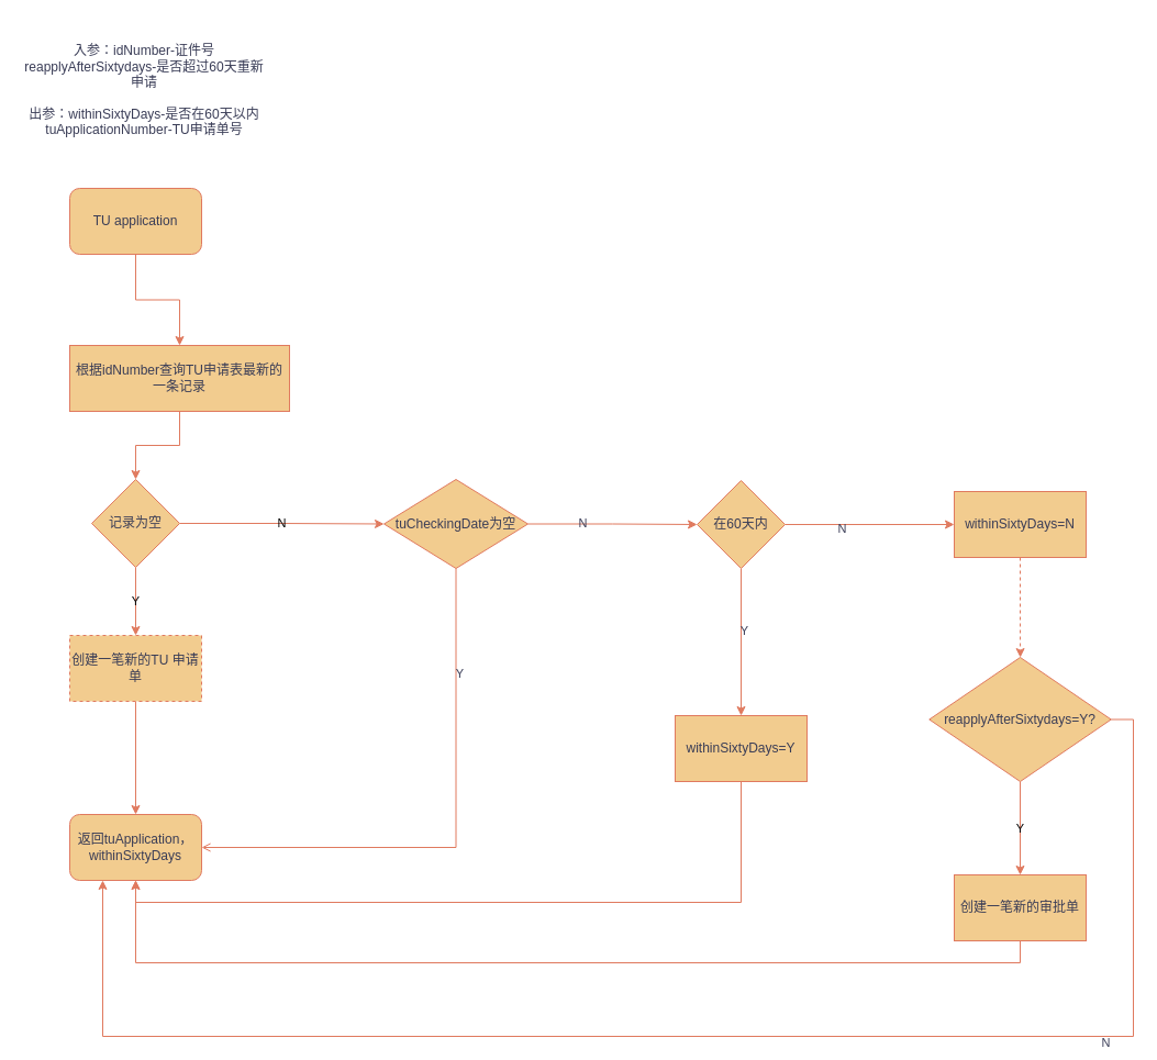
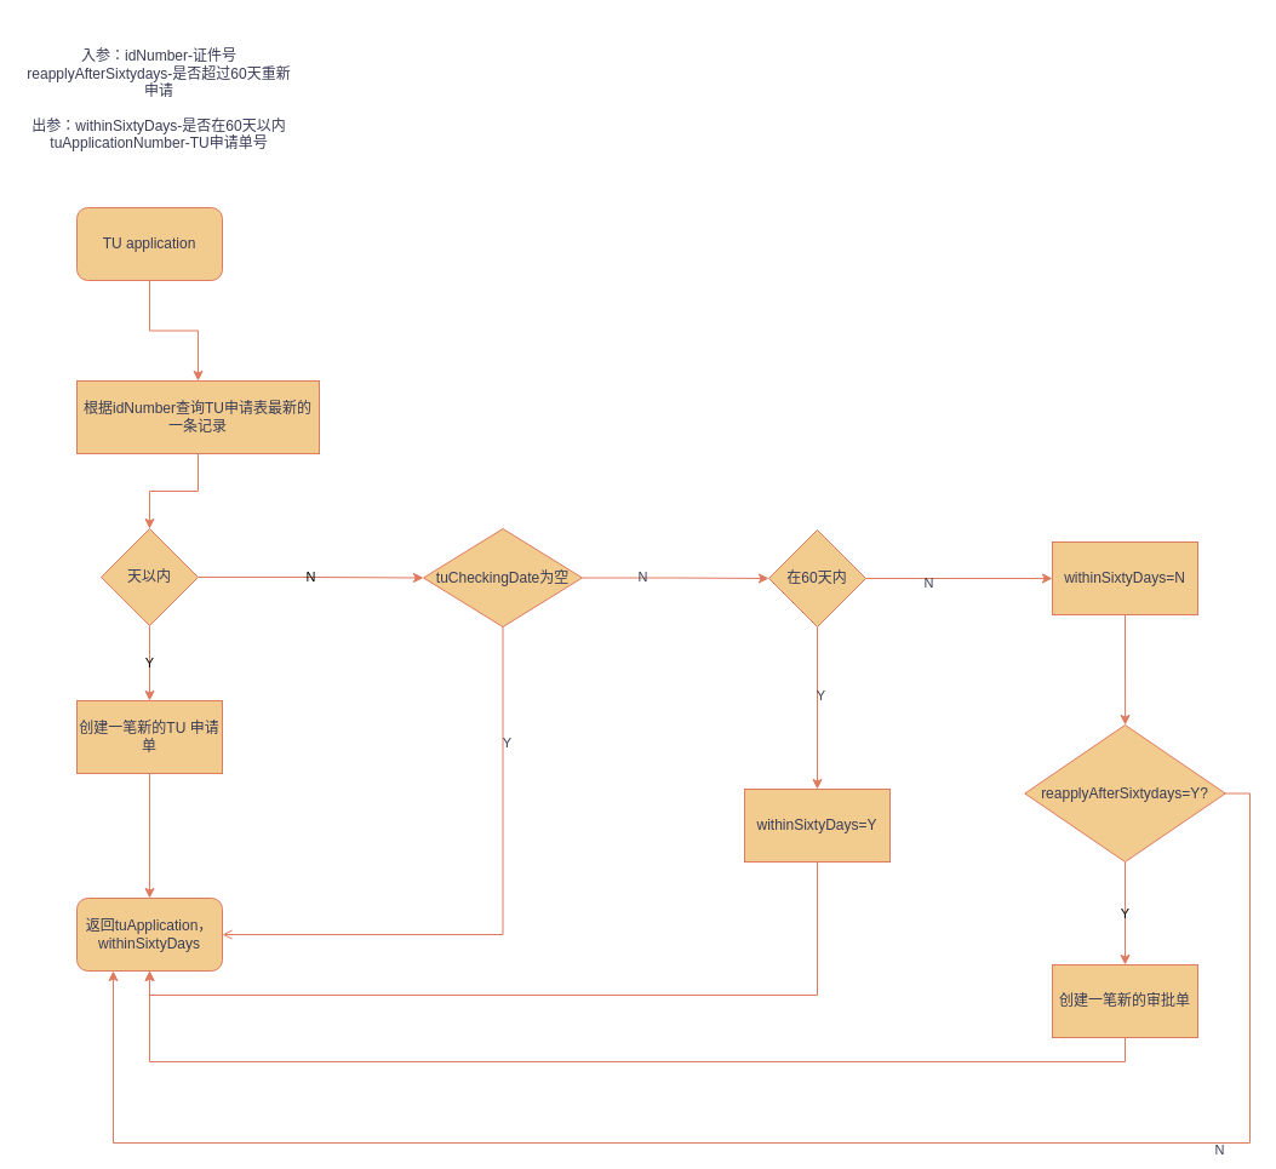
  <mxCell id="0" />
  <mxCell id="1" parent="0" />
  <mxCell id="2" style="edgeStyle=orthogonalEdgeStyle;rounded=0;orthogonalLoop=1;jettySize=auto;html=1;exitX=0.5;exitY=1;exitDx=0;exitDy=0;labelBackgroundColor=none;strokeColor=#E07A5F;fontColor=default;" edge="1" parent="1" source="3" target="6"><mxGeometry relative="1" as="geometry" /></mxCell>
  <mxCell id="3" value="TU application" style="rounded=1;whiteSpace=wrap;html=1;labelBackgroundColor=none;fillColor=#F2CC8F;strokeColor=#E07A5F;fontColor=#393C56;" vertex="1" parent="1"><mxGeometry x="63" y="171" width="120" height="60" as="geometry" /></mxCell>
  <mxCell id="4" value="入参：idNumber-证件号&lt;br&gt;reapplyAfterSixtydays-是否超过60天重新申请&lt;br&gt;&lt;br&gt;出参：withinSixtyDays-是否在60天以内&lt;br&gt;tuApplicationNumber-TU申请单号" style="text;html=1;strokeColor=none;fillColor=none;align=center;verticalAlign=middle;whiteSpace=wrap;rounded=0;labelBackgroundColor=none;fontColor=#393C56;" vertex="1" parent="1"><mxGeometry x="20" y="20" width="222" height="123" as="geometry" /></mxCell>
  <mxCell id="5" style="edgeStyle=orthogonalEdgeStyle;rounded=0;orthogonalLoop=1;jettySize=auto;html=1;exitX=0.5;exitY=1;exitDx=0;exitDy=0;labelBackgroundColor=none;strokeColor=#E07A5F;fontColor=default;" edge="1" parent="1" source="6" target="9"><mxGeometry relative="1" as="geometry" /></mxCell>
  <mxCell id="6" value="根据idNumber查询TU申请表最新的一条记录" style="rounded=0;whiteSpace=wrap;html=1;labelBackgroundColor=none;fillColor=#F2CC8F;strokeColor=#E07A5F;fontColor=#393C56;" vertex="1" parent="1"><mxGeometry x="63" y="314" width="200" height="60" as="geometry" /></mxCell>
  <mxCell id="7" value="Y" style="edgeStyle=orthogonalEdgeStyle;rounded=0;orthogonalLoop=1;jettySize=auto;html=1;exitX=0.5;exitY=1;exitDx=0;exitDy=0;labelBackgroundColor=none;strokeColor=#E07A5F;fontColor=default;" edge="1" parent="1" source="9" target="11"><mxGeometry relative="1" as="geometry" /></mxCell>
  <mxCell id="8" value="N" style="edgeStyle=orthogonalEdgeStyle;rounded=0;orthogonalLoop=1;jettySize=auto;html=1;exitX=1;exitY=0.5;exitDx=0;exitDy=0;labelBackgroundColor=none;strokeColor=#E07A5F;fontColor=default;" edge="1" parent="1" source="9" target="17"><mxGeometry relative="1" as="geometry" /></mxCell>
- <mxCell id="9" value="记录为空" style="rhombus;whiteSpace=wrap;html=1;labelBackgroundColor=none;fillColor=#F2CC8F;strokeColor=#E07A5F;fontColor=#393C56;" vertex="1" parent="1"><mxGeometry x="83" y="436" width="80" height="80" as="geometry" /></mxCell>
+ <mxCell id="9" value="天以内" style="rhombus;whiteSpace=wrap;html=1;labelBackgroundColor=none;fillColor=#F2CC8F;strokeColor=#E07A5F;fontColor=#393C56;" vertex="1" parent="1"><mxGeometry x="83" y="436" width="80" height="80" as="geometry" /></mxCell>
  <mxCell id="10" style="edgeStyle=orthogonalEdgeStyle;rounded=0;orthogonalLoop=1;jettySize=auto;html=1;exitX=0.5;exitY=1;exitDx=0;exitDy=0;labelBackgroundColor=none;strokeColor=#E07A5F;fontColor=default;" edge="1" parent="1" source="11" target="12"><mxGeometry relative="1" as="geometry" /></mxCell>
- <mxCell id="11" value="创建一笔新的TU 申请单" style="rounded=0;whiteSpace=wrap;html=1;labelBackgroundColor=none;fillColor=#F2CC8F;strokeColor=#E07A5F;fontColor=#393C56;dashed=1;" vertex="1" parent="1"><mxGeometry x="63" y="578" width="120" height="60" as="geometry" /></mxCell>
+ <mxCell id="11" value="创建一笔新的TU 申请单" style="rounded=0;whiteSpace=wrap;html=1;labelBackgroundColor=none;fillColor=#F2CC8F;strokeColor=#E07A5F;fontColor=#393C56;" vertex="1" parent="1"><mxGeometry x="63" y="578" width="120" height="60" as="geometry" /></mxCell>
  <mxCell id="12" value="返回tuApplication，&lt;br&gt;withinSixtyDays" style="rounded=1;whiteSpace=wrap;html=1;labelBackgroundColor=none;fillColor=#F2CC8F;strokeColor=#E07A5F;fontColor=#393C56;" vertex="1" parent="1"><mxGeometry x="63" y="741" width="120" height="60" as="geometry" /></mxCell>
  <mxCell id="13" style="edgeStyle=orthogonalEdgeStyle;rounded=0;orthogonalLoop=1;jettySize=auto;html=1;exitX=0.5;exitY=1;exitDx=0;exitDy=0;entryX=1;entryY=0.5;entryDx=0;entryDy=0;labelBackgroundColor=none;strokeColor=#E07A5F;fontColor=default;endArrow=open;" edge="1" parent="1" source="17" target="12"><mxGeometry relative="1" as="geometry" /></mxCell>
  <mxCell id="14" value="Y" style="edgeLabel;html=1;align=center;verticalAlign=middle;resizable=0;points=[];labelBackgroundColor=none;fontColor=#393C56;" vertex="1" connectable="0" parent="13"><mxGeometry x="-0.609" y="3" relative="1" as="geometry"><mxPoint as="offset" /></mxGeometry></mxCell>
  <mxCell id="15" style="edgeStyle=orthogonalEdgeStyle;rounded=0;orthogonalLoop=1;jettySize=auto;html=1;exitX=1;exitY=0.5;exitDx=0;exitDy=0;entryX=0;entryY=0.5;entryDx=0;entryDy=0;labelBackgroundColor=none;strokeColor=#E07A5F;fontColor=default;" edge="1" parent="1" source="17" target="22"><mxGeometry relative="1" as="geometry" /></mxCell>
  <mxCell id="16" value="N" style="edgeLabel;html=1;align=center;verticalAlign=middle;resizable=0;points=[];labelBackgroundColor=none;fontColor=#393C56;" vertex="1" connectable="0" parent="15"><mxGeometry x="-0.366" y="2" relative="1" as="geometry"><mxPoint y="1" as="offset" /></mxGeometry></mxCell>
  <mxCell id="17" value="tuCheckingDate为空" style="rhombus;whiteSpace=wrap;html=1;labelBackgroundColor=none;fillColor=#F2CC8F;strokeColor=#E07A5F;fontColor=#393C56;" vertex="1" parent="1"><mxGeometry x="349" y="436" width="131" height="81" as="geometry" /></mxCell>
  <mxCell id="18" style="edgeStyle=orthogonalEdgeStyle;rounded=0;orthogonalLoop=1;jettySize=auto;html=1;exitX=0.5;exitY=1;exitDx=0;exitDy=0;labelBackgroundColor=none;strokeColor=#E07A5F;fontColor=default;" edge="1" parent="1" source="22" target="24"><mxGeometry relative="1" as="geometry" /></mxCell>
  <mxCell id="19" value="Y" style="edgeLabel;html=1;align=center;verticalAlign=middle;resizable=0;points=[];labelBackgroundColor=none;fontColor=#393C56;" vertex="1" connectable="0" parent="18"><mxGeometry x="-0.164" y="2" relative="1" as="geometry"><mxPoint as="offset" /></mxGeometry></mxCell>
  <mxCell id="20" style="edgeStyle=orthogonalEdgeStyle;rounded=0;orthogonalLoop=1;jettySize=auto;html=1;exitX=1;exitY=0.5;exitDx=0;exitDy=0;entryX=0;entryY=0.5;entryDx=0;entryDy=0;labelBackgroundColor=none;strokeColor=#E07A5F;fontColor=default;" edge="1" parent="1" source="22" target="26"><mxGeometry relative="1" as="geometry" /></mxCell>
  <mxCell id="21" value="N" style="edgeLabel;html=1;align=center;verticalAlign=middle;resizable=0;points=[];labelBackgroundColor=none;fontColor=#393C56;" vertex="1" connectable="0" parent="20"><mxGeometry x="-0.338" y="-3" relative="1" as="geometry"><mxPoint as="offset" /></mxGeometry></mxCell>
  <mxCell id="22" value="在60天内" style="rhombus;whiteSpace=wrap;html=1;labelBackgroundColor=none;fillColor=#F2CC8F;strokeColor=#E07A5F;fontColor=#393C56;" vertex="1" parent="1"><mxGeometry x="634" y="437" width="80" height="80" as="geometry" /></mxCell>
  <mxCell id="23" style="edgeStyle=orthogonalEdgeStyle;rounded=0;orthogonalLoop=1;jettySize=auto;html=1;entryX=0.5;entryY=1;entryDx=0;entryDy=0;labelBackgroundColor=none;strokeColor=#E07A5F;fontColor=default;" edge="1" parent="1" source="24" target="12"><mxGeometry relative="1" as="geometry"><Array as="points"><mxPoint x="674" y="821" /><mxPoint x="123" y="821" /></Array></mxGeometry></mxCell>
  <mxCell id="24" value="withinSixtyDays=Y" style="rounded=0;whiteSpace=wrap;html=1;labelBackgroundColor=none;fillColor=#F2CC8F;strokeColor=#E07A5F;fontColor=#393C56;" vertex="1" parent="1"><mxGeometry x="614" y="651" width="120" height="60" as="geometry" /></mxCell>
- <mxCell id="25" value="" style="edgeStyle=orthogonalEdgeStyle;rounded=0;orthogonalLoop=1;jettySize=auto;html=1;labelBackgroundColor=none;strokeColor=#E07A5F;fontColor=default;dashed=1;" edge="1" parent="1" source="26" target="30"><mxGeometry relative="1" as="geometry" /></mxCell>
+ <mxCell id="25" value="" style="edgeStyle=orthogonalEdgeStyle;rounded=0;orthogonalLoop=1;jettySize=auto;html=1;labelBackgroundColor=none;strokeColor=#E07A5F;fontColor=default;" edge="1" parent="1" source="26" target="30"><mxGeometry relative="1" as="geometry" /></mxCell>
  <mxCell id="26" value="withinSixtyDays=N" style="rounded=0;whiteSpace=wrap;html=1;labelBackgroundColor=none;fillColor=#F2CC8F;strokeColor=#E07A5F;fontColor=#393C56;" vertex="1" parent="1"><mxGeometry x="868" y="447" width="120" height="60" as="geometry" /></mxCell>
  <mxCell id="27" value="Y" style="edgeStyle=orthogonalEdgeStyle;rounded=0;orthogonalLoop=1;jettySize=auto;html=1;exitX=0.5;exitY=1;exitDx=0;exitDy=0;labelBackgroundColor=none;strokeColor=#E07A5F;fontColor=default;" edge="1" parent="1" source="30" target="32"><mxGeometry relative="1" as="geometry" /></mxCell>
  <mxCell id="28" style="edgeStyle=orthogonalEdgeStyle;rounded=0;orthogonalLoop=1;jettySize=auto;html=1;exitX=1;exitY=0.5;exitDx=0;exitDy=0;entryX=0.25;entryY=1;entryDx=0;entryDy=0;labelBackgroundColor=none;strokeColor=#E07A5F;fontColor=default;" edge="1" parent="1" source="30" target="12"><mxGeometry relative="1" as="geometry"><Array as="points"><mxPoint x="1031" y="655" /><mxPoint x="1031" y="943" /><mxPoint x="93" y="943" /></Array></mxGeometry></mxCell>
  <mxCell id="29" value="N" style="edgeLabel;html=1;align=center;verticalAlign=middle;resizable=0;points=[];labelBackgroundColor=none;fontColor=#393C56;" vertex="1" connectable="0" parent="28"><mxGeometry x="-0.519" y="5" relative="1" as="geometry"><mxPoint as="offset" /></mxGeometry></mxCell>
  <mxCell id="30" value="reapplyAfterSixtydays=Y?" style="rhombus;whiteSpace=wrap;html=1;rounded=0;labelBackgroundColor=none;fillColor=#F2CC8F;strokeColor=#E07A5F;fontColor=#393C56;" vertex="1" parent="1"><mxGeometry x="845.25" y="598" width="165.5" height="113" as="geometry" /></mxCell>
  <mxCell id="31" style="edgeStyle=orthogonalEdgeStyle;rounded=0;orthogonalLoop=1;jettySize=auto;html=1;exitX=0.5;exitY=1;exitDx=0;exitDy=0;entryX=0.5;entryY=1;entryDx=0;entryDy=0;labelBackgroundColor=none;strokeColor=#E07A5F;fontColor=default;" edge="1" parent="1" source="32" target="12"><mxGeometry relative="1" as="geometry" /></mxCell>
  <mxCell id="32" value="创建一笔新的审批单" style="rounded=0;whiteSpace=wrap;html=1;labelBackgroundColor=none;fillColor=#F2CC8F;strokeColor=#E07A5F;fontColor=#393C56;" vertex="1" parent="1"><mxGeometry x="868" y="796" width="120" height="60" as="geometry" /></mxCell>
